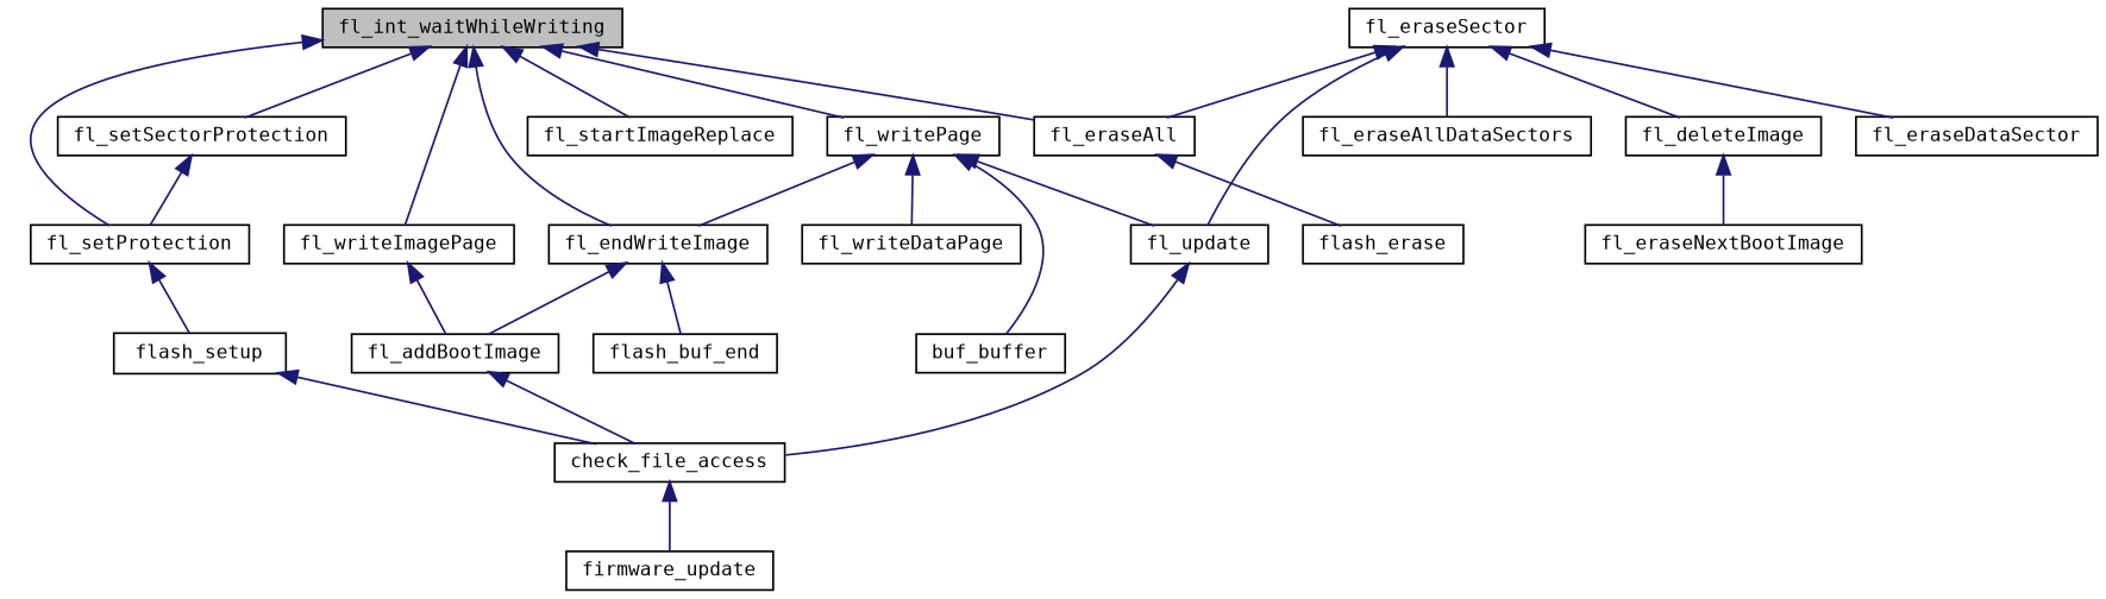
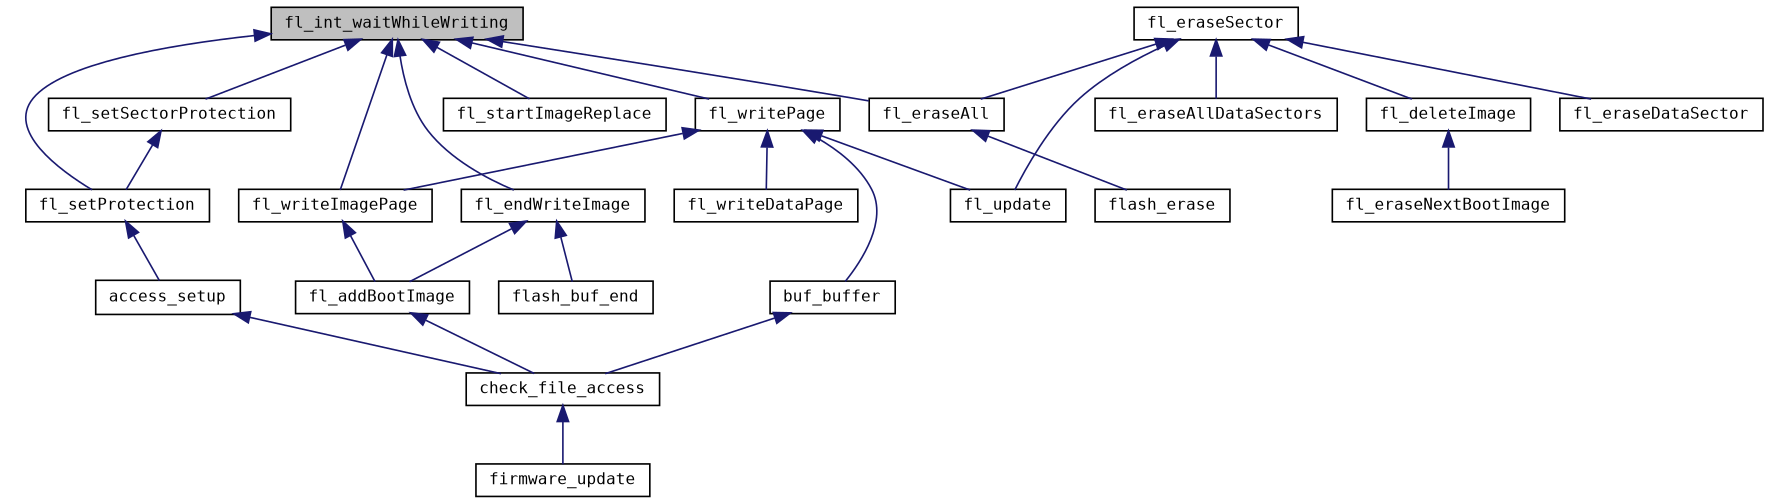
  digraph {
    fontname="DejaVu Sans Mono"
    rankdir=TB
    node [color=black fillcolor=white fontname="DejaVu Sans Mono" fontsize=10 shape=record style=filled]
    edge [color=midnightblue dir=back fontname="DejaVu Sans Mono" fontsize=10 labelfontname=Helvetica labelfontsize=10 style=solid]
    n1 [fillcolor=grey75 fontcolor=black height=0.2 label=fl_int_waitWhileWriting width=0.4]
    n2 [height=0.2 label=fl_endWriteImage width=0.4]
    n3 [height=0.2 label=fl_setProtection width=0.4]
    n4 [height=0.2 label=fl_setSectorProtection width=0.4]
    n5 [height=0.2 label=fl_startImageReplace width=0.4]
    n6 [height=0.2 label=fl_writeImagePage width=0.4]
    n7 [height=0.2 label=fl_writePage width=0.4]
    n8 [height=0.2 label=fl_eraseAll width=0.4]
    n9 [height=0.2 label=flash_buf_end width=0.4]
    n10 [height=0.2 label=fl_addBootImage width=0.4]
    n11 [height=0.2 label=fl_eraseSector width=0.4]
    n12 [height=0.2 label=fl_eraseDataSector width=0.4]
    n13 [height=0.2 label=fl_eraseAllDataSectors width=0.4]
    n14 [height=0.2 label=fl_deleteImage width=0.4]
    n15 [height=0.2 label=fl_update width=0.4]
-   n16 [height=0.2 label=flash_setup width=0.4]
+   n16 [height=0.2 label=access_setup width=0.4]
    n17 [height=0.2 label=buf_buffer width=0.4]
    n18 [height=0.2 label=fl_writeDataPage width=0.4]
    n19 [height=0.2 label=check_file_access width=0.4]
    n20 [height=0.2 label=firmware_update width=0.4]
    n21 [height=0.2 label=flash_erase width=0.4]
    n22 [height=0.2 label=fl_eraseNextBootImage width=0.4]
    n1 -> n2
    n1 -> n3
    n1 -> n4
    n1 -> n5
    n1 -> n6
    n1 -> n7
    n1 -> n8
    n2 -> n9
    n2 -> n10
    n3 -> n16
    n4 -> n3
    n6 -> n10
-   n7 -> n2
+   n7 -> n6
    n7 -> n15
    n7 -> n17
    n7 -> n18
    n8 -> n21
    n10 -> n19
    n11 -> n8
    n11 -> n12
    n11 -> n13
    n11 -> n14
    n11 -> n15
    n14 -> n22
    n16 -> n19
-   n15 -> n19
+   n17 -> n19
    n19 -> n20
  }
